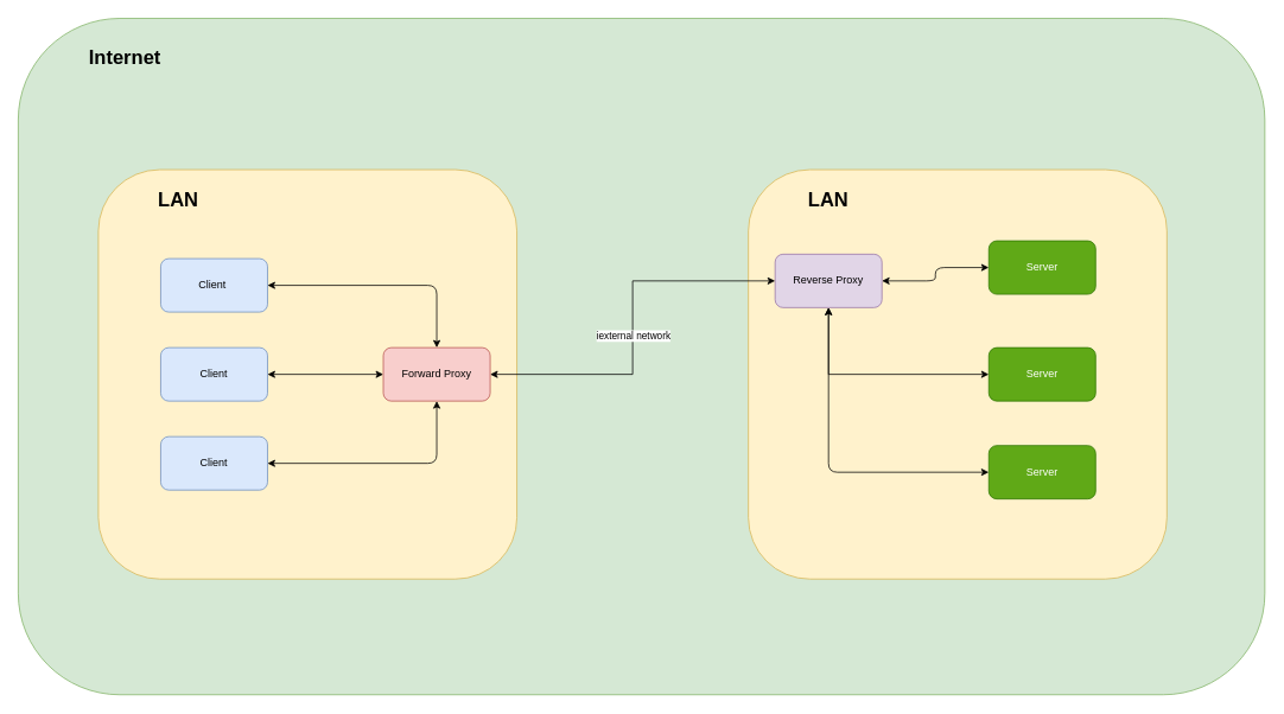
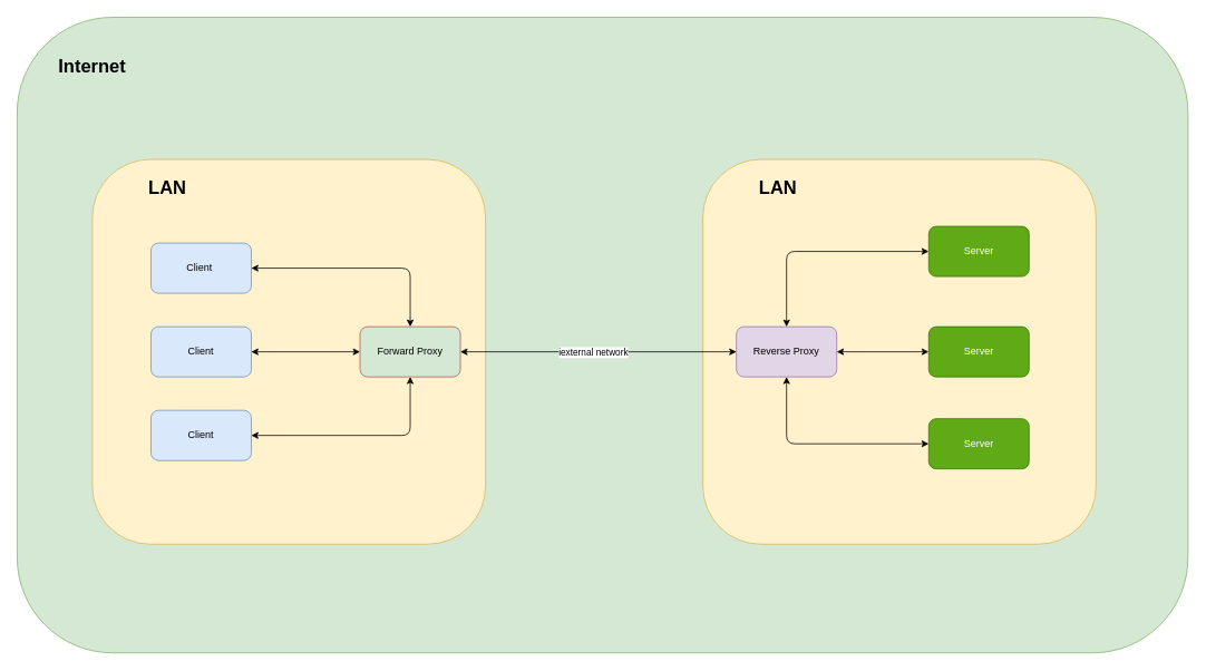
  <mxCell id="0" />
  <mxCell id="1" parent="0" />
  <mxCell id="2" value="" style="rounded=1;whiteSpace=wrap;html=1;fillColor=#d5e8d4;strokeColor=#82b366;" vertex="1" parent="1"><mxGeometry x="20" y="20" width="1400" height="760" as="geometry" /></mxCell>
  <mxCell id="3" value="" style="rounded=1;whiteSpace=wrap;html=1;fillColor=#fff2cc;strokeColor=#d6b656;" vertex="1" parent="1"><mxGeometry x="110" y="190" width="470" height="460" as="geometry" /></mxCell>
  <mxCell id="4" style="edgeStyle=orthogonalEdgeStyle;rounded=1;orthogonalLoop=1;jettySize=auto;html=1;curved=0;startArrow=classic;startFill=1;" edge="1" parent="1" source="5" target="10"><mxGeometry relative="1" as="geometry"><Array as="points"><mxPoint x="490" y="320" /></Array></mxGeometry></mxCell>
  <mxCell id="5" value="Client&amp;nbsp;" style="rounded=1;whiteSpace=wrap;html=1;fillColor=#dae8fc;strokeColor=#6c8ebf;" vertex="1" parent="1"><mxGeometry x="180" y="290" width="120" height="60" as="geometry" /></mxCell>
  <mxCell id="6" style="edgeStyle=orthogonalEdgeStyle;rounded=0;orthogonalLoop=1;jettySize=auto;html=1;startArrow=classic;startFill=1;" edge="1" parent="1" source="7" target="10"><mxGeometry relative="1" as="geometry"><Array as="points"><mxPoint x="370" y="420" /><mxPoint x="370" y="420" /></Array></mxGeometry></mxCell>
  <mxCell id="7" value="Client" style="rounded=1;whiteSpace=wrap;html=1;fillColor=#dae8fc;strokeColor=#6c8ebf;" vertex="1" parent="1"><mxGeometry x="180" y="390" width="120" height="60" as="geometry" /></mxCell>
  <mxCell id="8" style="edgeStyle=orthogonalEdgeStyle;rounded=1;orthogonalLoop=1;jettySize=auto;html=1;curved=0;startArrow=classic;startFill=1;" edge="1" parent="1" source="9" target="10"><mxGeometry relative="1" as="geometry" /></mxCell>
  <mxCell id="9" value="Client" style="rounded=1;whiteSpace=wrap;html=1;fillColor=#dae8fc;strokeColor=#6c8ebf;" vertex="1" parent="1"><mxGeometry x="180" y="490" width="120" height="60" as="geometry" /></mxCell>
- <mxCell id="10" value="Forward Proxy" style="rounded=1;whiteSpace=wrap;html=1;fillColor=#f8cecc;strokeColor=#b85450;" vertex="1" parent="1"><mxGeometry x="430" y="390" width="120" height="60" as="geometry" /></mxCell>
+ <mxCell id="10" value="Forward Proxy" style="rounded=1;whiteSpace=wrap;html=1;fillColor=#d5e8d4;strokeColor=#b85450;" vertex="1" parent="1"><mxGeometry x="430" y="390" width="120" height="60" as="geometry" /></mxCell>
  <mxCell id="11" value="" style="rounded=1;whiteSpace=wrap;html=1;fillColor=#fff2cc;strokeColor=#d6b656;" vertex="1" parent="1"><mxGeometry x="840" y="190" width="470" height="460" as="geometry" /></mxCell>
- <mxCell id="12" value="Internet" style="text;strokeColor=none;align=center;fillColor=none;html=1;verticalAlign=middle;whiteSpace=wrap;rounded=0;fontStyle=1;fontSize=22;" vertex="1" parent="1"><mxGeometry x="110" y="50" width="60" height="30" as="geometry" /></mxCell>
+ <mxCell id="12" value="Internet" style="text;strokeColor=none;align=center;fillColor=none;html=1;verticalAlign=middle;whiteSpace=wrap;rounded=0;fontStyle=1;fontSize=22;" vertex="1" parent="1"><mxGeometry x="80" y="65" width="60" height="30" as="geometry" /></mxCell>
  <mxCell id="13" value="LAN" style="text;strokeColor=none;align=center;fillColor=none;html=1;verticalAlign=middle;whiteSpace=wrap;rounded=0;fontStyle=1;fontSize=22;" vertex="1" parent="1"><mxGeometry x="170" y="210" width="60" height="30" as="geometry" /></mxCell>
  <mxCell id="14" value="LAN" style="text;strokeColor=none;align=center;fillColor=none;html=1;verticalAlign=middle;whiteSpace=wrap;rounded=0;fontStyle=1;fontSize=22;" vertex="1" parent="1"><mxGeometry x="900" y="210" width="60" height="30" as="geometry" /></mxCell>
- <mxCell id="15" value="Reverse Proxy" style="rounded=1;whiteSpace=wrap;html=1;fillColor=#e1d5e7;strokeColor=#9673a6;" vertex="1" parent="1"><mxGeometry x="870" y="285" width="120" height="60" as="geometry" /></mxCell>
+ <mxCell id="15" value="Reverse Proxy" style="rounded=1;whiteSpace=wrap;html=1;fillColor=#e1d5e7;strokeColor=#9673a6;" vertex="1" parent="1"><mxGeometry x="880" y="390" width="120" height="60" as="geometry" /></mxCell>
  <mxCell id="16" style="edgeStyle=orthogonalEdgeStyle;rounded=1;orthogonalLoop=1;jettySize=auto;html=1;startArrow=classic;startFill=1;curved=0;" edge="1" parent="1" source="17" target="15"><mxGeometry relative="1" as="geometry" /></mxCell>
  <mxCell id="17" value="Server" style="rounded=1;whiteSpace=wrap;html=1;fillColor=#60a917;strokeColor=#2D7600;fontColor=#ffffff;" vertex="1" parent="1"><mxGeometry x="1110" y="270" width="120" height="60" as="geometry" /></mxCell>
  <mxCell id="18" style="edgeStyle=orthogonalEdgeStyle;rounded=0;orthogonalLoop=1;jettySize=auto;html=1;startArrow=classic;startFill=1;" edge="1" parent="1" source="19" target="15"><mxGeometry relative="1" as="geometry" /></mxCell>
  <mxCell id="19" value="Server" style="rounded=1;whiteSpace=wrap;html=1;fillColor=#60a917;strokeColor=#2D7600;fontColor=#ffffff;" vertex="1" parent="1"><mxGeometry x="1110" y="390" width="120" height="60" as="geometry" /></mxCell>
  <mxCell id="20" style="edgeStyle=orthogonalEdgeStyle;rounded=1;orthogonalLoop=1;jettySize=auto;html=1;startArrow=classic;startFill=1;curved=0;" edge="1" parent="1" source="21" target="15"><mxGeometry relative="1" as="geometry" /></mxCell>
  <mxCell id="21" value="Server" style="rounded=1;whiteSpace=wrap;html=1;fillColor=#60a917;strokeColor=#2D7600;fontColor=#ffffff;" vertex="1" parent="1"><mxGeometry x="1110" y="500" width="120" height="60" as="geometry" /></mxCell>
  <mxCell id="22" style="edgeStyle=orthogonalEdgeStyle;rounded=0;orthogonalLoop=1;jettySize=auto;html=1;exitX=1;exitY=0.5;exitDx=0;exitDy=0;entryX=0;entryY=0.5;entryDx=0;entryDy=0;startArrow=classic;startFill=1;" edge="1" parent="1" source="10" target="15"><mxGeometry relative="1" as="geometry" /></mxCell>
  <mxCell id="23" value="iexternal network" style="edgeLabel;html=1;align=center;verticalAlign=middle;resizable=0;points=[];" vertex="1" connectable="0" parent="22"><mxGeometry x="-0.042" relative="1" as="geometry"><mxPoint as="offset" /></mxGeometry></mxCell>
